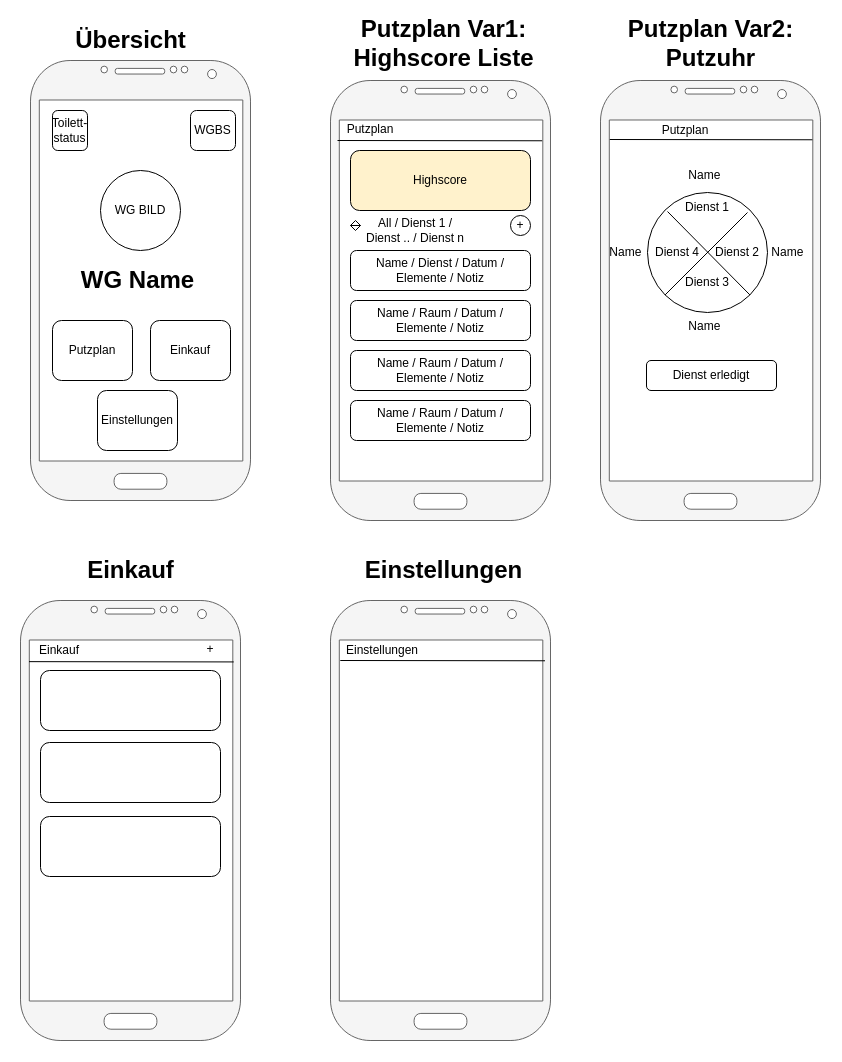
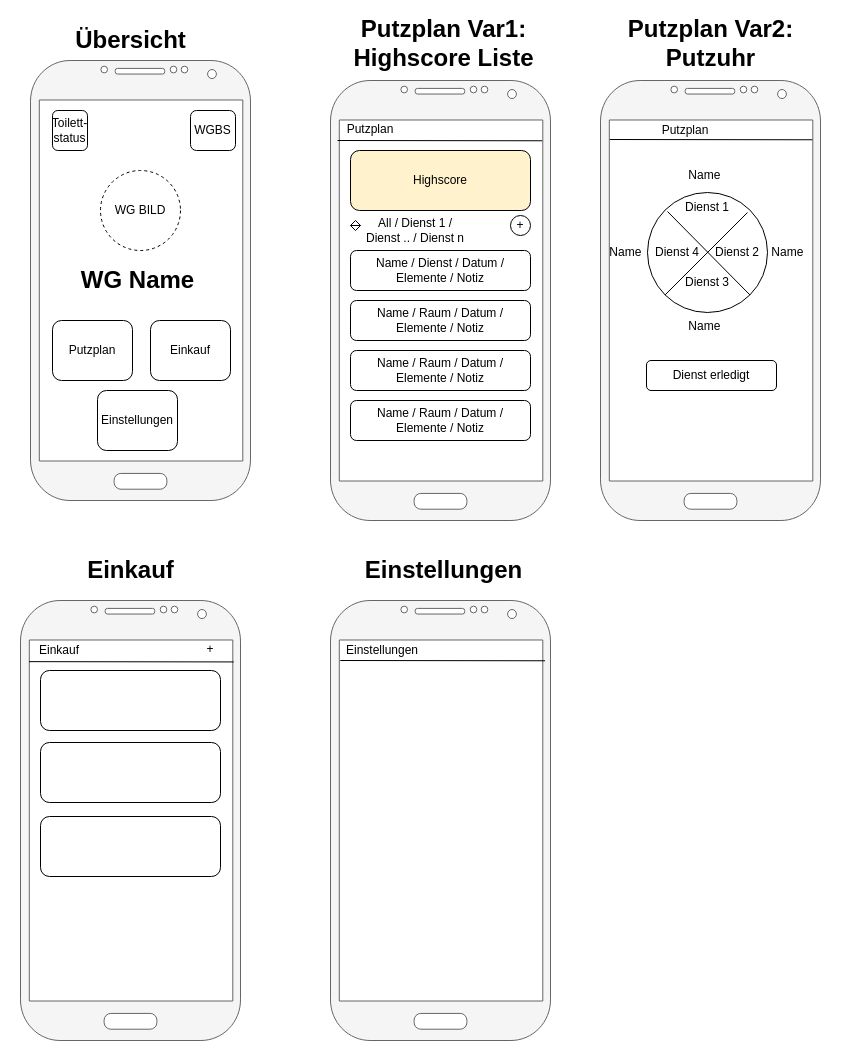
  <mxCell id="0" />
  <mxCell id="1" parent="0" />
  <mxCell id="2" value="" style="group" parent="1" vertex="1" connectable="0"><mxGeometry x="600" y="80" width="220" height="440" as="geometry" /></mxCell>
  <mxCell id="3" value="" style="rounded=0;whiteSpace=wrap;html=1;shadow=0;fillColor=default;gradientColor=none;" parent="2" vertex="1"><mxGeometry x="5.5" y="33.846" width="209" height="372.308" as="geometry" /></mxCell>
  <mxCell id="4" value="" style="endArrow=none;html=1;rounded=0;entryX=1.001;entryY=0.071;entryDx=0;entryDy=0;entryPerimeter=0;" parent="2" edge="1"><mxGeometry width="50" height="50" relative="1" as="geometry"><mxPoint x="8.79" y="59" as="sourcePoint" /><mxPoint x="213.499" y="59.28" as="targetPoint" /></mxGeometry></mxCell>
  <mxCell id="5" value="" style="verticalLabelPosition=bottom;verticalAlign=top;html=1;shadow=0;dashed=0;strokeWidth=1;shape=mxgraph.android.phone2;strokeColor=#666666;fillColor=#f5f5f5;container=0;portConstraintRotation=0;fontColor=#333333;" parent="2" vertex="1"><mxGeometry width="220" height="440" as="geometry" /></mxCell>
  <mxCell id="6" value="" style="ellipse;whiteSpace=wrap;html=1;aspect=fixed;shadow=0;fillColor=default;gradientColor=none;" parent="2" vertex="1"><mxGeometry x="47" y="112" width="120" height="120" as="geometry" /></mxCell>
  <mxCell id="7" value="" style="endArrow=none;html=1;rounded=0;exitX=0;exitY=1;exitDx=0;exitDy=0;" parent="2" source="6" edge="1"><mxGeometry width="50" height="50" relative="1" as="geometry"><mxPoint x="97" y="182" as="sourcePoint" /><mxPoint x="147" y="132" as="targetPoint" /></mxGeometry></mxCell>
  <mxCell id="8" value="" style="endArrow=none;html=1;rounded=0;exitX=1;exitY=1;exitDx=0;exitDy=0;" parent="2" source="6" edge="1"><mxGeometry width="50" height="50" relative="1" as="geometry"><mxPoint x="-22.996" y="213.216" as="sourcePoint" /><mxPoint x="67" y="131" as="targetPoint" /></mxGeometry></mxCell>
  <mxCell id="9" value="Dienst 1" style="text;html=1;strokeColor=none;fillColor=none;align=center;verticalAlign=middle;whiteSpace=wrap;rounded=0;" parent="2" vertex="1"><mxGeometry x="77" y="112" width="60" height="30" as="geometry" /></mxCell>
  <mxCell id="10" value="Dienst 2" style="text;html=1;strokeColor=none;fillColor=none;align=center;verticalAlign=middle;whiteSpace=wrap;rounded=0;" parent="2" vertex="1"><mxGeometry x="107" y="157" width="60" height="30" as="geometry" /></mxCell>
  <mxCell id="11" value="Dienst 3" style="text;html=1;strokeColor=none;fillColor=none;align=center;verticalAlign=middle;whiteSpace=wrap;rounded=0;" parent="2" vertex="1"><mxGeometry x="77" y="187" width="60" height="30" as="geometry" /></mxCell>
  <mxCell id="12" value="Dienst 4" style="text;html=1;strokeColor=none;fillColor=none;align=center;verticalAlign=middle;whiteSpace=wrap;rounded=0;" parent="2" vertex="1"><mxGeometry x="47" y="157" width="60" height="30" as="geometry" /></mxCell>
  <mxCell id="13" value="Name&amp;nbsp;" style="text;html=1;strokeColor=none;fillColor=none;align=center;verticalAlign=middle;whiteSpace=wrap;rounded=0;" parent="2" vertex="1"><mxGeometry x="76" y="80" width="60" height="30" as="geometry" /></mxCell>
  <mxCell id="14" value="Name&amp;nbsp;" style="text;html=1;strokeColor=none;fillColor=none;align=center;verticalAlign=middle;whiteSpace=wrap;rounded=0;" parent="2" vertex="1"><mxGeometry x="159" y="157" width="60" height="30" as="geometry" /></mxCell>
  <mxCell id="15" value="Name&amp;nbsp;" style="text;html=1;strokeColor=none;fillColor=none;align=center;verticalAlign=middle;whiteSpace=wrap;rounded=0;" parent="2" vertex="1"><mxGeometry x="76" y="231" width="60" height="30" as="geometry" /></mxCell>
  <mxCell id="16" value="Name&amp;nbsp;" style="text;html=1;strokeColor=none;fillColor=none;align=center;verticalAlign=middle;whiteSpace=wrap;rounded=0;" parent="2" vertex="1"><mxGeometry x="-3" y="157" width="60" height="30" as="geometry" /></mxCell>
  <mxCell id="17" value="Dienst erledigt" style="rounded=1;whiteSpace=wrap;html=1;shadow=0;fillColor=default;gradientColor=none;" parent="2" vertex="1"><mxGeometry x="46" y="280" width="130" height="30" as="geometry" /></mxCell>
  <mxCell id="18" value="" style="group" parent="1" vertex="1" connectable="0"><mxGeometry x="30" y="60" width="220" height="440" as="geometry" /></mxCell>
  <mxCell id="19" value="" style="rounded=0;whiteSpace=wrap;html=1;shadow=0;fillColor=default;gradientColor=none;" parent="18" vertex="1"><mxGeometry x="5.5" y="33.846" width="209" height="372.308" as="geometry" /></mxCell>
  <mxCell id="20" value="" style="verticalLabelPosition=bottom;verticalAlign=top;html=1;shadow=0;dashed=0;strokeWidth=1;shape=mxgraph.android.phone2;strokeColor=#666666;fillColor=#f5f5f5;container=0;portConstraintRotation=0;fontColor=#333333;" parent="18" vertex="1"><mxGeometry width="220" height="440.0" as="geometry" /></mxCell>
- <mxCell id="21" value="WG BILD" style="ellipse;whiteSpace=wrap;html=1;aspect=fixed;shadow=0;fillColor=default;gradientColor=none;" parent="18" vertex="1"><mxGeometry x="70" y="110" width="80" height="80" as="geometry" /></mxCell>
+ <mxCell id="21" value="WG BILD" style="ellipse;whiteSpace=wrap;html=1;aspect=fixed;shadow=0;fillColor=default;gradientColor=none;dashed=1;" parent="18" vertex="1"><mxGeometry x="70" y="110" width="80" height="80" as="geometry" /></mxCell>
  <mxCell id="22" value="Putzplan" style="rounded=1;whiteSpace=wrap;html=1;shadow=0;fillColor=default;gradientColor=none;" parent="18" vertex="1"><mxGeometry x="22" y="260" width="80" height="60" as="geometry" /></mxCell>
  <mxCell id="23" value="Einkauf" style="rounded=1;whiteSpace=wrap;html=1;shadow=0;fillColor=default;gradientColor=none;" parent="18" vertex="1"><mxGeometry x="120" y="260" width="80" height="60" as="geometry" /></mxCell>
  <mxCell id="24" value="Toilett-&lt;br&gt;status" style="rounded=1;whiteSpace=wrap;html=1;shadow=0;fillColor=default;gradientColor=none;" parent="18" vertex="1"><mxGeometry x="22" y="50" width="35" height="40" as="geometry" /></mxCell>
  <mxCell id="25" value="WGBS" style="rounded=1;whiteSpace=wrap;html=1;shadow=0;fillColor=default;gradientColor=none;" parent="18" vertex="1"><mxGeometry x="160" y="50" width="45" height="40" as="geometry" /></mxCell>
  <mxCell id="26" value="WG Name" style="text;strokeColor=none;fillColor=none;html=1;fontSize=24;fontStyle=1;verticalAlign=middle;align=center;shadow=0;" parent="18" vertex="1"><mxGeometry x="57" y="200" width="100" height="40" as="geometry" /></mxCell>
  <mxCell id="27" value="Einstellungen" style="rounded=1;whiteSpace=wrap;html=1;shadow=0;fillColor=default;gradientColor=none;" parent="18" vertex="1"><mxGeometry x="67" y="330" width="80" height="60" as="geometry" /></mxCell>
  <mxCell id="28" value="" style="group" parent="1" vertex="1" connectable="0"><mxGeometry x="330" y="80" width="220" height="440" as="geometry" /></mxCell>
  <mxCell id="29" value="" style="rounded=0;whiteSpace=wrap;html=1;shadow=0;fillColor=default;gradientColor=none;" parent="28" vertex="1"><mxGeometry x="5.5" y="33.846" width="209" height="372.308" as="geometry" /></mxCell>
  <mxCell id="30" value="" style="verticalLabelPosition=bottom;verticalAlign=top;html=1;shadow=0;dashed=0;strokeWidth=1;shape=mxgraph.android.phone2;strokeColor=#666666;fillColor=#f5f5f5;container=0;portConstraintRotation=0;fontColor=#333333;" parent="28" vertex="1"><mxGeometry width="220" height="440" as="geometry" /></mxCell>
  <mxCell id="31" value="Highscore" style="rounded=1;whiteSpace=wrap;html=1;fillColor=#fff2cc;" parent="28" vertex="1"><mxGeometry x="20" y="70" width="180" height="60" as="geometry" /></mxCell>
  <mxCell id="32" value="" style="shape=sortShape;perimeter=rhombusPerimeter;whiteSpace=wrap;html=1;" parent="28" vertex="1"><mxGeometry x="20" y="140" width="10" height="10" as="geometry" /></mxCell>
  <mxCell id="33" value="All / Dienst 1 / Dienst .. / Dienst n" style="text;html=1;strokeColor=none;fillColor=none;align=center;verticalAlign=middle;whiteSpace=wrap;rounded=0;" parent="28" vertex="1"><mxGeometry x="30" y="135" width="110" height="30" as="geometry" /></mxCell>
  <mxCell id="34" value="Name / Dienst / Datum / Elemente / Notiz" style="rounded=1;whiteSpace=wrap;html=1;" parent="28" vertex="1"><mxGeometry x="20" y="170" width="180" height="40" as="geometry" /></mxCell>
  <mxCell id="35" value="Name / Raum / Datum / Elemente / Notiz" style="rounded=1;whiteSpace=wrap;html=1;" parent="28" vertex="1"><mxGeometry x="20" y="220" width="180" height="40" as="geometry" /></mxCell>
  <mxCell id="36" value="Name / Raum / Datum / Elemente / Notiz" style="rounded=1;whiteSpace=wrap;html=1;" parent="28" vertex="1"><mxGeometry x="20" y="270" width="180" height="40" as="geometry" /></mxCell>
  <mxCell id="37" value="Name / Raum / Datum / Elemente / Notiz" style="rounded=1;whiteSpace=wrap;html=1;" parent="28" vertex="1"><mxGeometry x="20" y="320" width="180" height="40" as="geometry" /></mxCell>
  <mxCell id="38" value="+" style="ellipse;whiteSpace=wrap;html=1;aspect=fixed;shadow=0;fillColor=default;gradientColor=none;" parent="28" vertex="1"><mxGeometry x="180" y="135" width="20" height="20" as="geometry" /></mxCell>
  <mxCell id="39" value="" style="endArrow=none;html=1;rounded=0;entryX=1.001;entryY=0.071;entryDx=0;entryDy=0;entryPerimeter=0;" parent="28" edge="1"><mxGeometry width="50" height="50" relative="1" as="geometry"><mxPoint x="7" y="60" as="sourcePoint" /><mxPoint x="211.709" y="60.28" as="targetPoint" /></mxGeometry></mxCell>
  <mxCell id="40" value="Putzplan" style="text;html=1;strokeColor=none;fillColor=none;align=center;verticalAlign=middle;whiteSpace=wrap;rounded=0;" parent="28" vertex="1"><mxGeometry x="10" y="38.85" width="60" height="20" as="geometry" /></mxCell>
  <mxCell id="41" value="Putzplan" style="text;html=1;strokeColor=none;fillColor=none;align=center;verticalAlign=middle;whiteSpace=wrap;rounded=0;" parent="28" vertex="1"><mxGeometry x="325" y="39.85" width="60" height="20" as="geometry" /></mxCell>
  <mxCell id="42" value="" style="group" parent="1" vertex="1" connectable="0"><mxGeometry x="20" y="600" width="220" height="440" as="geometry" /></mxCell>
  <mxCell id="43" value="" style="rounded=0;whiteSpace=wrap;html=1;shadow=0;fillColor=default;gradientColor=none;" parent="42" vertex="1"><mxGeometry x="5.5" y="33.846" width="209" height="372.308" as="geometry" /></mxCell>
  <mxCell id="44" value="" style="verticalLabelPosition=bottom;verticalAlign=top;html=1;shadow=0;dashed=0;strokeWidth=1;shape=mxgraph.android.phone2;strokeColor=#666666;fillColor=#f5f5f5;container=0;portConstraintRotation=0;fontColor=#333333;" parent="42" vertex="1"><mxGeometry width="220" height="440" as="geometry" /></mxCell>
  <mxCell id="45" value="" style="rounded=1;whiteSpace=wrap;html=1;" parent="42" vertex="1"><mxGeometry x="20" y="70" width="180" height="60" as="geometry" /></mxCell>
  <mxCell id="46" value="" style="rounded=1;whiteSpace=wrap;html=1;" parent="42" vertex="1"><mxGeometry x="20" y="142" width="180" height="60" as="geometry" /></mxCell>
  <mxCell id="47" value="" style="rounded=1;whiteSpace=wrap;html=1;" parent="42" vertex="1"><mxGeometry x="20" y="216" width="180" height="60" as="geometry" /></mxCell>
  <mxCell id="48" value="" style="endArrow=none;html=1;rounded=0;entryX=1.001;entryY=0.071;entryDx=0;entryDy=0;entryPerimeter=0;" parent="42" edge="1"><mxGeometry width="50" height="50" relative="1" as="geometry"><mxPoint x="8.5" y="61.15" as="sourcePoint" /><mxPoint x="213.209" y="61.43" as="targetPoint" /></mxGeometry></mxCell>
  <mxCell id="49" value="Einkauf" style="text;html=1;strokeColor=none;fillColor=none;align=center;verticalAlign=middle;whiteSpace=wrap;rounded=0;" parent="42" vertex="1"><mxGeometry x="8.5" y="40" width="60" height="20" as="geometry" /></mxCell>
  <mxCell id="50" value="+" style="text;html=1;strokeColor=none;fillColor=none;align=center;verticalAlign=middle;whiteSpace=wrap;rounded=0;" parent="42" vertex="1"><mxGeometry x="160" y="33.85" width="60" height="30" as="geometry" /></mxCell>
  <mxCell id="51" value="Übersicht" style="text;strokeColor=none;fillColor=none;html=1;fontSize=24;fontStyle=1;verticalAlign=middle;align=center;shadow=0;" parent="1" vertex="1"><mxGeometry x="80" y="20" width="100" height="40" as="geometry" /></mxCell>
  <mxCell id="52" value="Putzplan Var1:&lt;br&gt;Highscore Liste" style="text;strokeColor=none;fillColor=none;html=1;fontSize=24;fontStyle=1;verticalAlign=middle;align=center;shadow=0;" parent="1" vertex="1"><mxGeometry x="393" y="23" width="100" height="40" as="geometry" /></mxCell>
  <mxCell id="53" value="Putzplan Var2:&lt;br&gt;Putzuhr" style="text;strokeColor=none;fillColor=none;html=1;fontSize=24;fontStyle=1;verticalAlign=middle;align=center;shadow=0;" parent="1" vertex="1"><mxGeometry x="660" y="23" width="100" height="40" as="geometry" /></mxCell>
  <mxCell id="54" value="Einkauf" style="text;strokeColor=none;fillColor=none;html=1;fontSize=24;fontStyle=1;verticalAlign=middle;align=center;shadow=0;" parent="1" vertex="1"><mxGeometry x="80" y="550" width="100" height="40" as="geometry" /></mxCell>
  <mxCell id="55" value="Einstellungen" style="text;strokeColor=none;fillColor=none;html=1;fontSize=24;fontStyle=1;verticalAlign=middle;align=center;shadow=0;" parent="1" vertex="1"><mxGeometry x="393" y="550" width="100" height="40" as="geometry" /></mxCell>
  <mxCell id="56" value="" style="group" parent="1" vertex="1" connectable="0"><mxGeometry x="330" y="600" width="220" height="440" as="geometry" /></mxCell>
  <mxCell id="57" value="" style="rounded=0;whiteSpace=wrap;html=1;shadow=0;fillColor=default;gradientColor=none;" parent="56" vertex="1"><mxGeometry x="5.5" y="33.846" width="209" height="372.308" as="geometry" /></mxCell>
  <mxCell id="58" value="" style="verticalLabelPosition=bottom;verticalAlign=top;html=1;shadow=0;dashed=0;strokeWidth=1;shape=mxgraph.android.phone2;strokeColor=#666666;fillColor=#f5f5f5;container=0;portConstraintRotation=0;fontColor=#333333;" parent="56" vertex="1"><mxGeometry width="220" height="440" as="geometry" /></mxCell>
  <mxCell id="59" value="" style="endArrow=none;html=1;rounded=0;entryX=1.001;entryY=0.071;entryDx=0;entryDy=0;entryPerimeter=0;" parent="56" edge="1"><mxGeometry width="50" height="50" relative="1" as="geometry"><mxPoint x="9.79" y="60.0" as="sourcePoint" /><mxPoint x="214.499" y="60.28" as="targetPoint" /></mxGeometry></mxCell>
  <mxCell id="60" value="Einstellungen" style="text;html=1;strokeColor=none;fillColor=none;align=center;verticalAlign=middle;whiteSpace=wrap;rounded=0;" parent="56" vertex="1"><mxGeometry x="22" y="40" width="60" height="20" as="geometry" /></mxCell>
